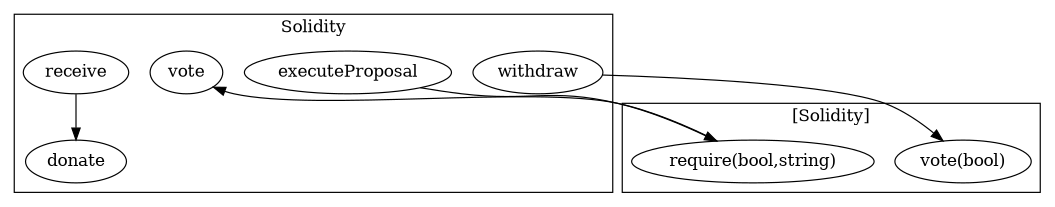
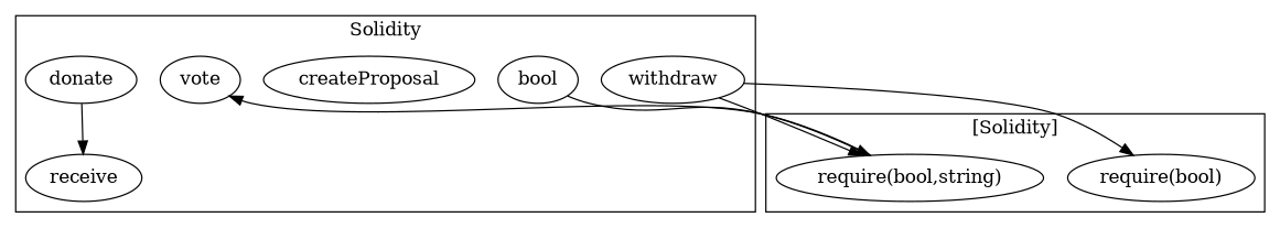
  strict digraph {
-   n1 [label=executeProposal]
+   n1 [label=bool]
    n2 [label=withdraw]
+   n3 [label=createProposal]
    n4 [label=receive]
    n5 [label=donate]
    n6 [label=vote]
    "require(bool,string)"
-   "require(bool)" [label="vote(bool)"]
+   "require(bool)"
    subgraph cluster_1 {
      label=Solidity
      n1
      n2
+     n3
      n4
      n5
      n6
    }
    subgraph cluster_2 {
      label="[Solidity]"
      "require(bool,string)"
      "require(bool)"
    }
    n1 -> "require(bool,string)"
+   n2 -> "require(bool,string)"
    n2 -> "require(bool)"
-   n4 -> n5
+   n5 -> n4
    "require(bool,string)" -> n6
  }
